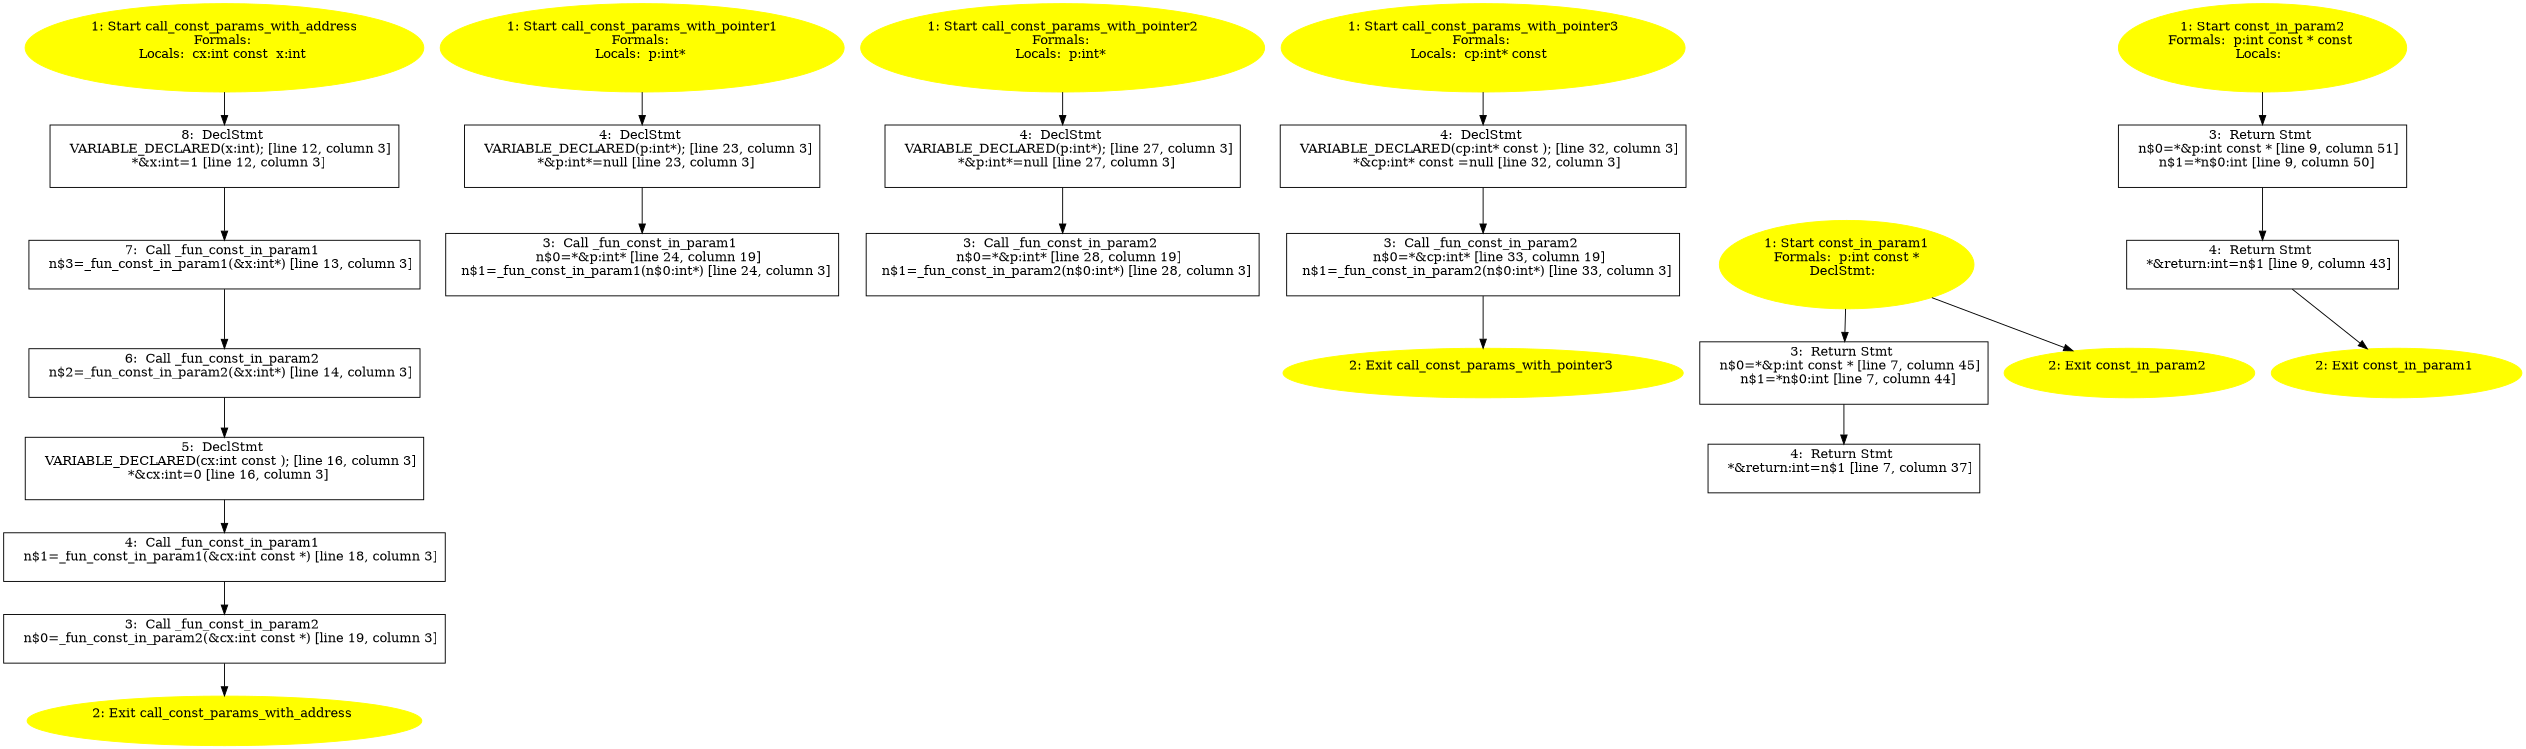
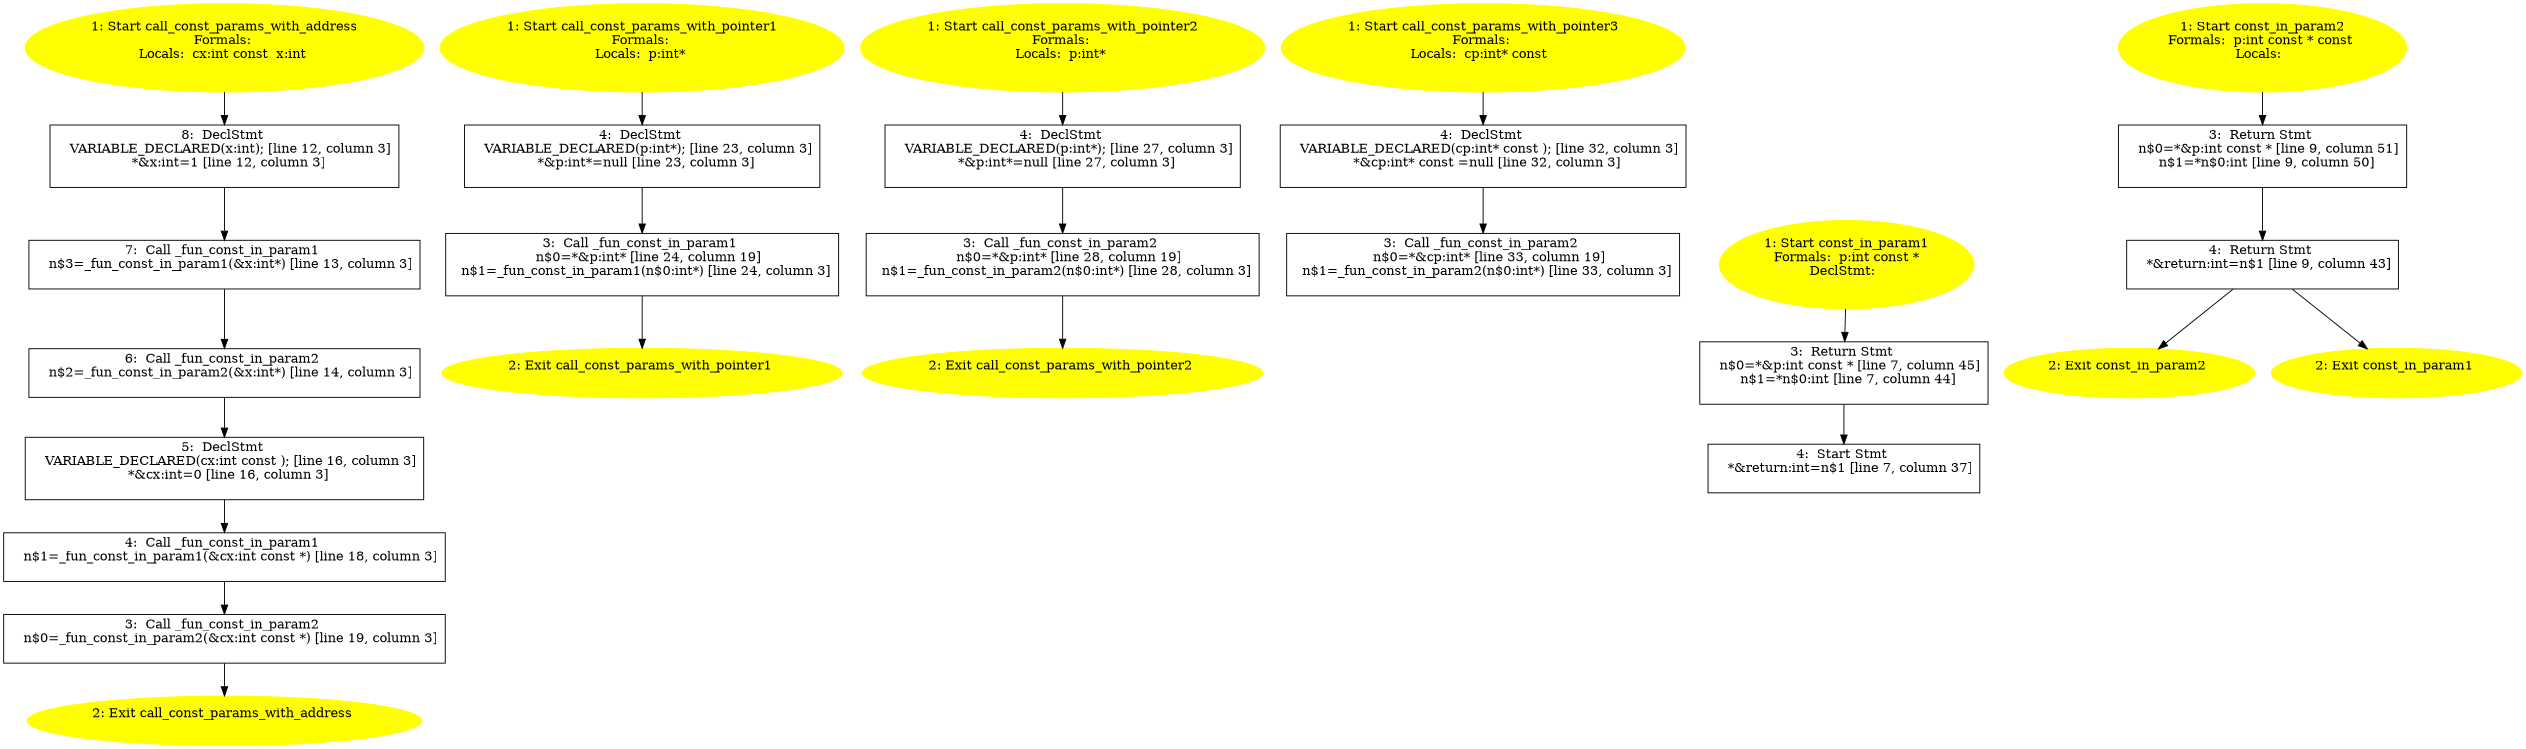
  digraph {
    node [shape=box]
    n1 [color=yellow label="1: Start call_const_params_with_address\nFormals: \nLocals:  cx:int const  x:int \n  " style=filled shape=""]
    n2 [label="8:  DeclStmt \n   VARIABLE_DECLARED(x:int); [line 12, column 3]\n  *&x:int=1 [line 12, column 3]\n "]
    n3 [label="7:  Call _fun_const_in_param1 \n   n$3=_fun_const_in_param1(&x:int*) [line 13, column 3]\n "]
    n4 [label="6:  Call _fun_const_in_param2 \n   n$2=_fun_const_in_param2(&x:int*) [line 14, column 3]\n "]
    n5 [color=yellow label="2: Exit call_const_params_with_address \n  " style=filled shape=""]
    n6 [label="3:  Call _fun_const_in_param2 \n   n$0=_fun_const_in_param2(&cx:int const *) [line 19, column 3]\n "]
    n7 [label="4:  Call _fun_const_in_param1 \n   n$1=_fun_const_in_param1(&cx:int const *) [line 18, column 3]\n "]
    n8 [label="5:  DeclStmt \n   VARIABLE_DECLARED(cx:int const ); [line 16, column 3]\n  *&cx:int=0 [line 16, column 3]\n "]
    n9 [color=yellow label="1: Start call_const_params_with_pointer1\nFormals: \nLocals:  p:int* \n  " style=filled shape=""]
    n10 [label="4:  DeclStmt \n   VARIABLE_DECLARED(p:int*); [line 23, column 3]\n  *&p:int*=null [line 23, column 3]\n "]
    n11 [label="3:  Call _fun_const_in_param1 \n   n$0=*&p:int* [line 24, column 19]\n  n$1=_fun_const_in_param1(n$0:int*) [line 24, column 3]\n "]
+   n12 [color=yellow label="2: Exit call_const_params_with_pointer1 \n  " style=filled shape=""]
    n13 [color=yellow label="1: Start call_const_params_with_pointer2\nFormals: \nLocals:  p:int* \n  " style=filled shape=""]
    n14 [label="4:  DeclStmt \n   VARIABLE_DECLARED(p:int*); [line 27, column 3]\n  *&p:int*=null [line 27, column 3]\n "]
    n15 [label="3:  Call _fun_const_in_param2 \n   n$0=*&p:int* [line 28, column 19]\n  n$1=_fun_const_in_param2(n$0:int*) [line 28, column 3]\n "]
+   n16 [color=yellow label="2: Exit call_const_params_with_pointer2 \n  " style=filled shape=""]
    n17 [color=yellow label="1: Start call_const_params_with_pointer3\nFormals: \nLocals:  cp:int* const  \n  " style=filled shape=""]
    n18 [label="4:  DeclStmt \n   VARIABLE_DECLARED(cp:int* const ); [line 32, column 3]\n  *&cp:int* const =null [line 32, column 3]\n "]
    n19 [label="3:  Call _fun_const_in_param2 \n   n$0=*&cp:int* [line 33, column 19]\n  n$1=_fun_const_in_param2(n$0:int*) [line 33, column 3]\n "]
-   n20 [color=yellow label="2: Exit call_const_params_with_pointer3 \n  " style=filled shape=""]
    n21 [color=yellow label="1: Start const_in_param1\nFormals:  p:int const *\nDeclStmt:  \n  " style=filled shape=""]
    n22 [label="3:  Return Stmt \n   n$0=*&p:int const * [line 7, column 45]\n  n$1=*n$0:int [line 7, column 44]\n "]
-   n23 [label="4:  Return Stmt \n   *&return:int=n$1 [line 7, column 37]\n "]
+   n23 [label="4:  Start Stmt \n   *&return:int=n$1 [line 7, column 37]\n "]
    n24 [color=yellow label="2: Exit const_in_param1 \n  " style=filled shape=""]
    n25 [color=yellow label="1: Start const_in_param2\nFormals:  p:int const * const \nLocals:  \n  " style=filled shape=""]
    n26 [label="3:  Return Stmt \n   n$0=*&p:int const * [line 9, column 51]\n  n$1=*n$0:int [line 9, column 50]\n "]
    n27 [label="4:  Return Stmt \n   *&return:int=n$1 [line 9, column 43]\n "]
    n28 [color=yellow label="2: Exit const_in_param2 \n  " style=filled shape=""]
    n1 -> n2
    n2 -> n3
    n3 -> n4
    n4 -> n8
    n6 -> n5
    n7 -> n6
    n8 -> n7
    n9 -> n10
    n10 -> n11
+   n11 -> n12
    n13 -> n14
    n14 -> n15
+   n15 -> n16
    n17 -> n18
    n18 -> n19
-   n19 -> n20
    n21 -> n22
    n22 -> n23
    n25 -> n26
    n26 -> n27
    n27 -> n24
-   n21 -> n28
+   n27 -> n28
  }
